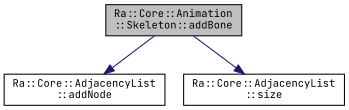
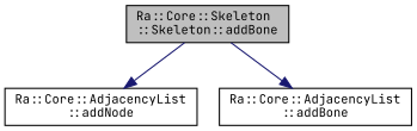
  digraph {
    fontname="JetBrains Mono"
    rankdir=TB
    node [color=black fillcolor=white fontname="JetBrains Mono" fontsize=10 shape=record style=filled]
    edge [color=midnightblue fontname="JetBrains Mono" fontsize=10 labelfontname=Helvetica labelfontsize=10 style=solid]
-   n1 [fillcolor=grey75 fontcolor=black height=0.2 label="Ra::Core::Animation\l::Skeleton::addBone" width=0.4]
+   n1 [fillcolor=grey75 fontcolor=black height=0.2 label="Ra::Core::Skeleton\l::Skeleton::addBone" width=0.4]
    n2 [height=0.2 label="Ra::Core::AdjacencyList\l::addNode" width=0.4]
-   n3 [height=0.2 label="Ra::Core::AdjacencyList\l::size" width=0.4]
+   n3 [height=0.2 label="Ra::Core::AdjacencyList\l::addBone" width=0.4]
    n1 -> n2
    n1 -> n3
  }
